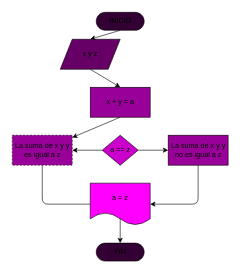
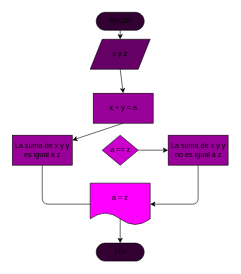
  <mxCell id="0" />
  <mxCell id="1" parent="0" />
  <mxCell id="2" style="edgeStyle=none;html=1;exitX=0.5;exitY=0.5;exitDx=0;exitDy=15;exitPerimeter=0;entryX=0.5;entryY=0;entryDx=0;entryDy=0;" edge="1" parent="1" source="3" target="5"><mxGeometry relative="1" as="geometry" /></mxCell>
  <mxCell id="3" value="INICIO" style="html=1;dashed=0;whitespace=wrap;shape=mxgraph.dfd.start;fillColor=#330033;" vertex="1" parent="1"><mxGeometry x="160" y="20" width="80" height="30" as="geometry" /></mxCell>
  <mxCell id="4" style="edgeStyle=none;html=1;exitX=0.5;exitY=1;exitDx=0;exitDy=0;entryX=0.5;entryY=0;entryDx=0;entryDy=0;" edge="1" parent="1" source="5" target="7"><mxGeometry relative="1" as="geometry" /></mxCell>
- <mxCell id="5" value="x y z" style="shape=parallelogram;perimeter=parallelogramPerimeter;whiteSpace=wrap;html=1;dashed=0;fillColor=#660066;" vertex="1" parent="1"><mxGeometry x="100" y="65" width="100" height="50" as="geometry" /></mxCell>
+ <mxCell id="5" value="x y z" style="shape=parallelogram;perimeter=parallelogramPerimeter;whiteSpace=wrap;html=1;dashed=0;fillColor=#660066;" vertex="1" parent="1"><mxGeometry x="150" y="65" width="100" height="50" as="geometry" /></mxCell>
  <mxCell id="6" style="edgeStyle=none;html=1;exitX=0.5;exitY=1;exitDx=0;exitDy=0;" edge="1" parent="1" source="7" target="12"><mxGeometry relative="1" as="geometry" /></mxCell>
- <mxCell id="7" value="x + y = a" style="html=1;dashed=0;whitespace=wrap;fillColor=#990099;" vertex="1" parent="1"><mxGeometry x="150" y="145" width="100" height="50" as="geometry" /></mxCell>
- <mxCell id="8" style="edgeStyle=none;html=1;exitX=0;exitY=0.5;exitDx=0;exitDy=0;entryX=1;entryY=0.5;entryDx=0;entryDy=0;" edge="1" parent="1" source="10" target="12"><mxGeometry relative="1" as="geometry" /></mxCell>
+ <mxCell id="7" value="x + y = a" style="html=1;dashed=0;whitespace=wrap;fillColor=#990099;" vertex="1" parent="1"><mxGeometry x="155" y="155" width="100" height="50" as="geometry" /></mxCell>
  <mxCell id="9" style="edgeStyle=none;html=1;exitX=1;exitY=0.5;exitDx=0;exitDy=0;entryX=0;entryY=0.5;entryDx=0;entryDy=0;" edge="1" parent="1" source="10" target="17"><mxGeometry relative="1" as="geometry" /></mxCell>
  <mxCell id="10" value="a == z" style="shape=rhombus;html=1;dashed=0;whitespace=wrap;perimeter=rhombusPerimeter;fillColor=#CC00CC;" vertex="1" parent="1"><mxGeometry x="170" y="225" width="60" height="50" as="geometry" /></mxCell>
  <mxCell id="11" style="edgeStyle=none;html=1;exitX=0.5;exitY=1;exitDx=0;exitDy=0;entryX=0;entryY=0.5;entryDx=0;entryDy=0;endArrow=none;" edge="1" parent="1" source="12" target="14"><mxGeometry relative="1" as="geometry"><Array as="points"><mxPoint x="70" y="340" /></Array></mxGeometry></mxCell>
- <mxCell id="12" value="La suma de x y y &lt;br&gt;es igual a z" style="html=1;dashed=1;whitespace=wrap;fillColor=#990099;" vertex="1" parent="1"><mxGeometry x="20" y="225" width="100" height="50" as="geometry" /></mxCell>
+ <mxCell id="12" value="La suma de x y y &lt;br&gt;es igual a z" style="html=1;dashed=0;whitespace=wrap;fillColor=#990099;" vertex="1" parent="1"><mxGeometry x="20" y="225" width="100" height="50" as="geometry" /></mxCell>
  <mxCell id="13" style="edgeStyle=none;html=1;exitX=0.5;exitY=0;exitDx=0;exitDy=0;" edge="1" parent="1" source="14" target="15"><mxGeometry relative="1" as="geometry" /></mxCell>
  <mxCell id="14" value="a = z" style="shape=document;whiteSpace=wrap;html=1;boundedLbl=1;dashed=0;flipH=1;fillColor=#FF00FF;" vertex="1" parent="1"><mxGeometry x="150" y="305" width="100" height="70" as="geometry" /></mxCell>
  <mxCell id="15" value="FIN" style="html=1;dashed=0;whitespace=wrap;shape=mxgraph.dfd.start;fillColor=#330033;" vertex="1" parent="1"><mxGeometry x="160" y="405" width="80" height="30" as="geometry" /></mxCell>
  <mxCell id="16" style="edgeStyle=none;html=1;exitX=0.5;exitY=1;exitDx=0;exitDy=0;entryX=1;entryY=0.5;entryDx=0;entryDy=0;" edge="1" parent="1" source="17" target="14"><mxGeometry relative="1" as="geometry"><Array as="points"><mxPoint x="330" y="340" /></Array></mxGeometry></mxCell>
  <mxCell id="17" value="La suma de x y y &lt;br&gt;no es igual a z" style="html=1;dashed=0;whitespace=wrap;fillColor=#990099;" vertex="1" parent="1"><mxGeometry x="280" y="225" width="100" height="50" as="geometry" /></mxCell>
